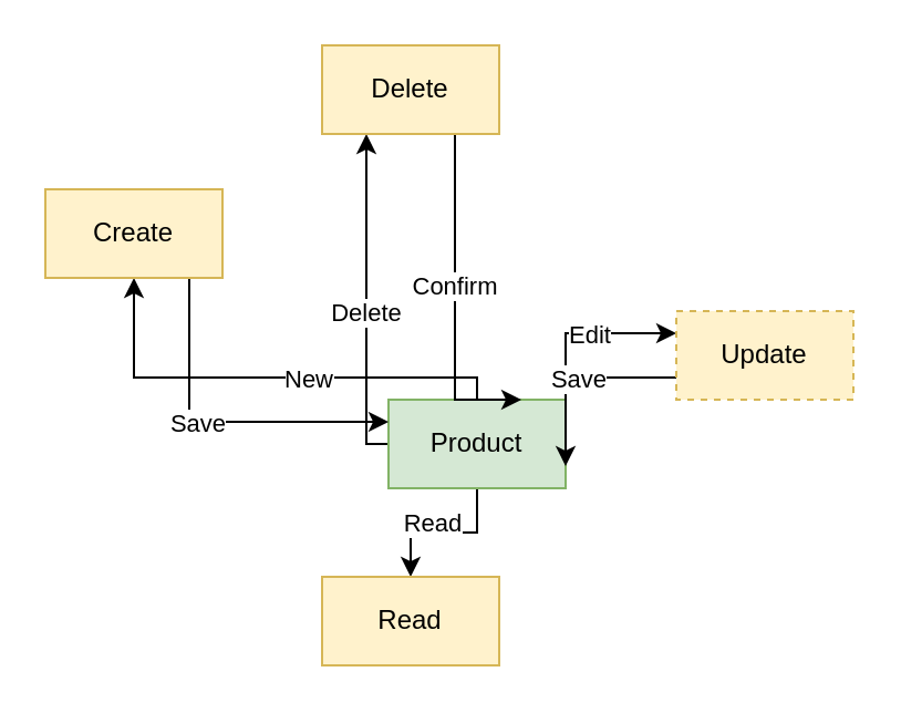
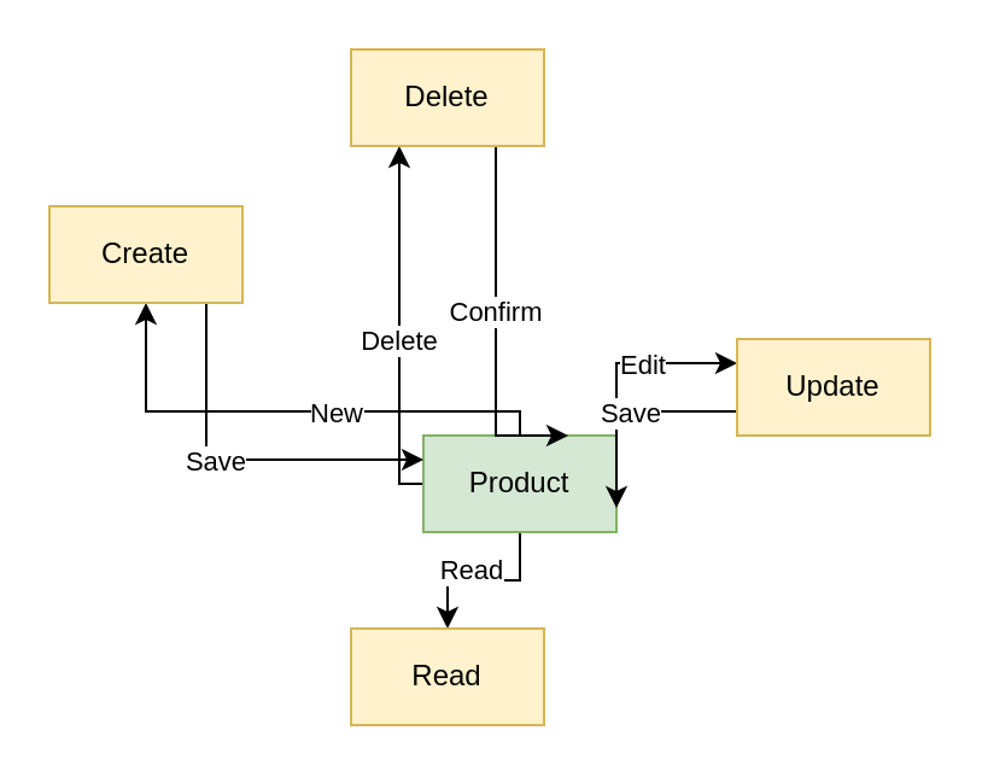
  <mxCell id="0" />
  <mxCell id="1" parent="0" />
  <mxCell id="2" style="edgeStyle=orthogonalEdgeStyle;rounded=0;orthogonalLoop=1;jettySize=auto;html=1;" edge="1" parent="1" source="10" target="13"><mxGeometry relative="1" as="geometry"><Array as="points"><mxPoint x="135" y="170" /><mxPoint x="135" y="170" /></Array></mxGeometry></mxCell>
  <mxCell id="3" value="&lt;div&gt;New&lt;/div&gt;" style="edgeLabel;html=1;align=center;verticalAlign=middle;resizable=0;points=[];" vertex="1" connectable="0" parent="2"><mxGeometry x="-0.283" y="1" relative="1" as="geometry"><mxPoint x="-11.33" y="-1" as="offset" /></mxGeometry></mxCell>
  <mxCell id="4" style="edgeStyle=orthogonalEdgeStyle;rounded=0;orthogonalLoop=1;jettySize=auto;html=1;entryX=0.25;entryY=1;entryDx=0;entryDy=0;" edge="1" parent="1" source="10" target="16"><mxGeometry relative="1" as="geometry"><Array as="points"><mxPoint x="165" y="130" /><mxPoint x="165" y="130" /></Array></mxGeometry></mxCell>
  <mxCell id="5" value="&lt;div&gt;Delete&lt;/div&gt;" style="edgeLabel;html=1;align=center;verticalAlign=middle;resizable=0;points=[];" vertex="1" connectable="0" parent="4"><mxGeometry x="-0.15" y="1" relative="1" as="geometry"><mxPoint y="-6" as="offset" /></mxGeometry></mxCell>
  <mxCell id="6" style="edgeStyle=orthogonalEdgeStyle;rounded=0;orthogonalLoop=1;jettySize=auto;html=1;entryX=0;entryY=0.25;entryDx=0;entryDy=0;" edge="1" parent="1" source="10" target="19"><mxGeometry relative="1" as="geometry"><Array as="points"><mxPoint x="255" y="150" /><mxPoint x="255" y="150" /></Array></mxGeometry></mxCell>
  <mxCell id="7" value="Edit" style="edgeLabel;html=1;align=center;verticalAlign=middle;resizable=0;points=[];" vertex="1" connectable="0" parent="6"><mxGeometry x="0.2" relative="1" as="geometry"><mxPoint x="-8" as="offset" /></mxGeometry></mxCell>
  <mxCell id="8" style="edgeStyle=orthogonalEdgeStyle;rounded=0;orthogonalLoop=1;jettySize=auto;html=1;entryX=0.5;entryY=0;entryDx=0;entryDy=0;" edge="1" parent="1" source="10" target="20"><mxGeometry relative="1" as="geometry" /></mxCell>
  <mxCell id="9" value="Read" style="edgeLabel;html=1;align=center;verticalAlign=middle;resizable=0;points=[];" vertex="1" connectable="0" parent="8"><mxGeometry x="0.133" y="1" relative="1" as="geometry"><mxPoint x="-1" y="-5.33" as="offset" /></mxGeometry></mxCell>
  <mxCell id="10" value="Product" style="rounded=0;whiteSpace=wrap;html=1;fillColor=#d5e8d4;strokeColor=#82b366;" vertex="1" parent="1"><mxGeometry x="175" y="180" width="80" height="40" as="geometry" /></mxCell>
  <mxCell id="11" style="edgeStyle=orthogonalEdgeStyle;rounded=0;orthogonalLoop=1;jettySize=auto;html=1;entryX=0;entryY=0.25;entryDx=0;entryDy=0;" edge="1" parent="1" source="13" target="10"><mxGeometry relative="1" as="geometry"><Array as="points"><mxPoint x="85" y="150" /><mxPoint x="85" y="150" /></Array></mxGeometry></mxCell>
  <mxCell id="12" value="Save" style="edgeLabel;html=1;align=center;verticalAlign=middle;resizable=0;points=[];" vertex="1" connectable="0" parent="11"><mxGeometry x="-0.125" relative="1" as="geometry"><mxPoint as="offset" /></mxGeometry></mxCell>
  <mxCell id="13" value="Create" style="rounded=0;whiteSpace=wrap;html=1;fillColor=#fff2cc;strokeColor=#d6b656;" vertex="1" parent="1"><mxGeometry x="20" y="85" width="80" height="40" as="geometry" /></mxCell>
  <mxCell id="14" style="edgeStyle=orthogonalEdgeStyle;rounded=0;orthogonalLoop=1;jettySize=auto;html=1;entryX=0.75;entryY=0;entryDx=0;entryDy=0;" edge="1" parent="1" source="16" target="10"><mxGeometry relative="1" as="geometry"><Array as="points"><mxPoint x="205" y="80" /><mxPoint x="205" y="80" /></Array></mxGeometry></mxCell>
  <mxCell id="15" value="&lt;div&gt;Confirm&lt;/div&gt;" style="edgeLabel;html=1;align=center;verticalAlign=middle;resizable=0;points=[];" vertex="1" connectable="0" parent="14"><mxGeometry x="-0.192" y="-1" relative="1" as="geometry"><mxPoint y="7.67" as="offset" /></mxGeometry></mxCell>
  <mxCell id="16" value="Delete" style="rounded=0;whiteSpace=wrap;html=1;fillColor=#fff2cc;strokeColor=#d6b656;" vertex="1" parent="1"><mxGeometry x="145" y="20" width="80" height="40" as="geometry" /></mxCell>
  <mxCell id="17" style="edgeStyle=orthogonalEdgeStyle;rounded=0;orthogonalLoop=1;jettySize=auto;html=1;entryX=1;entryY=0.75;entryDx=0;entryDy=0;" edge="1" parent="1" source="19" target="10"><mxGeometry relative="1" as="geometry"><Array as="points"><mxPoint x="295" y="170" /><mxPoint x="295" y="170" /></Array></mxGeometry></mxCell>
  <mxCell id="18" value="Save" style="edgeLabel;html=1;align=center;verticalAlign=middle;resizable=0;points=[];" vertex="1" connectable="0" parent="17"><mxGeometry x="-0.108" relative="1" as="geometry"><mxPoint x="-4.33" as="offset" /></mxGeometry></mxCell>
- <mxCell id="19" value="Update" style="rounded=0;whiteSpace=wrap;html=1;fillColor=#fff2cc;strokeColor=#d6b656;dashed=1;" vertex="1" parent="1"><mxGeometry x="305" y="140" width="80" height="40" as="geometry" /></mxCell>
+ <mxCell id="19" value="Update" style="rounded=0;whiteSpace=wrap;html=1;fillColor=#fff2cc;strokeColor=#d6b656;" vertex="1" parent="1"><mxGeometry x="305" y="140" width="80" height="40" as="geometry" /></mxCell>
  <mxCell id="20" value="Read" style="rounded=0;whiteSpace=wrap;html=1;fillColor=#fff2cc;strokeColor=#d6b656;" vertex="1" parent="1"><mxGeometry x="145" y="260" width="80" height="40" as="geometry" /></mxCell>
